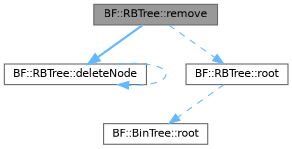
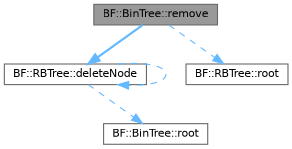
  digraph {
    rankdir=TB
    node [color=grey40 fillcolor=white fontname=Helvetica fontsize=10 shape=box style=filled]
    edge [color=steelblue1 fontname=Helvetica fontsize=10 labelfontname=Helvetica labelfontsize=10 style=dashed]
-   n1 [color=gray40 fillcolor=grey60 fontcolor=black height=0.2 label="BF::RBTree::remove" width=0.4]
+   n1 [color=gray40 fillcolor=grey60 fontcolor=black height=0.2 label="BF::BinTree::remove" width=0.4]
    n2 [height=0.2 label="BF::RBTree::deleteNode" width=0.4]
    n3 [height=0.2 label="BF::RBTree::root" width=0.4]
    n4 [height=0.2 label="BF::BinTree::root" width=0.4]
    n1 -> n2 [style=bold]
    n1 -> n3
    n2 -> n2
-   n3 -> n4
+   n2 -> n4
  }
